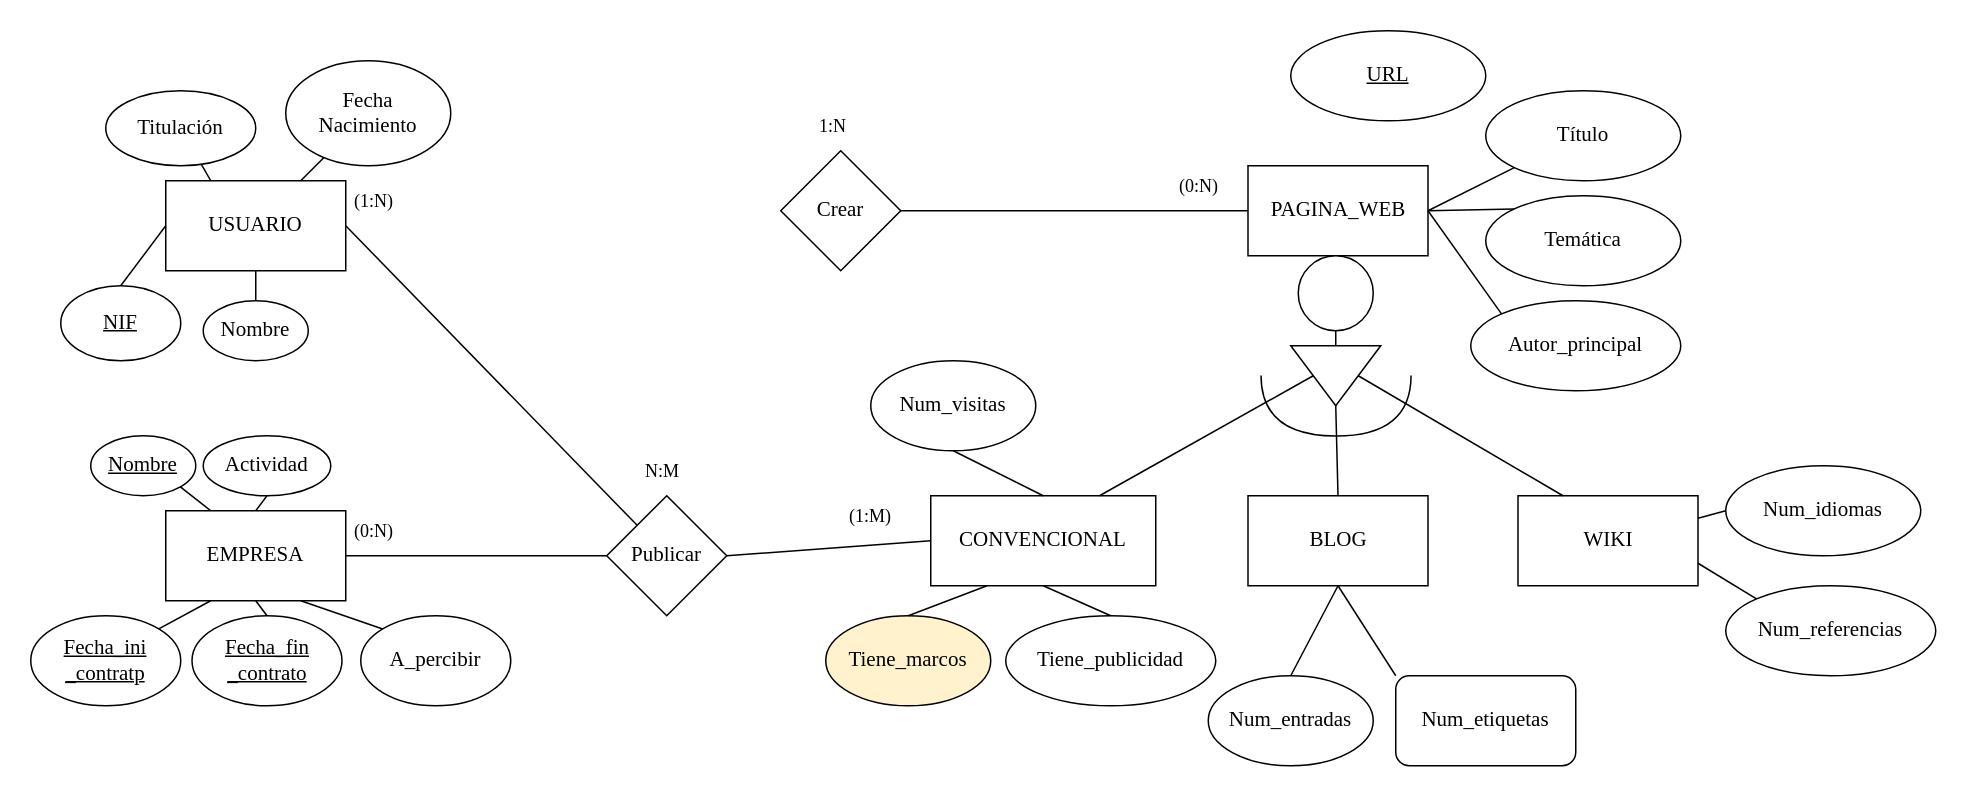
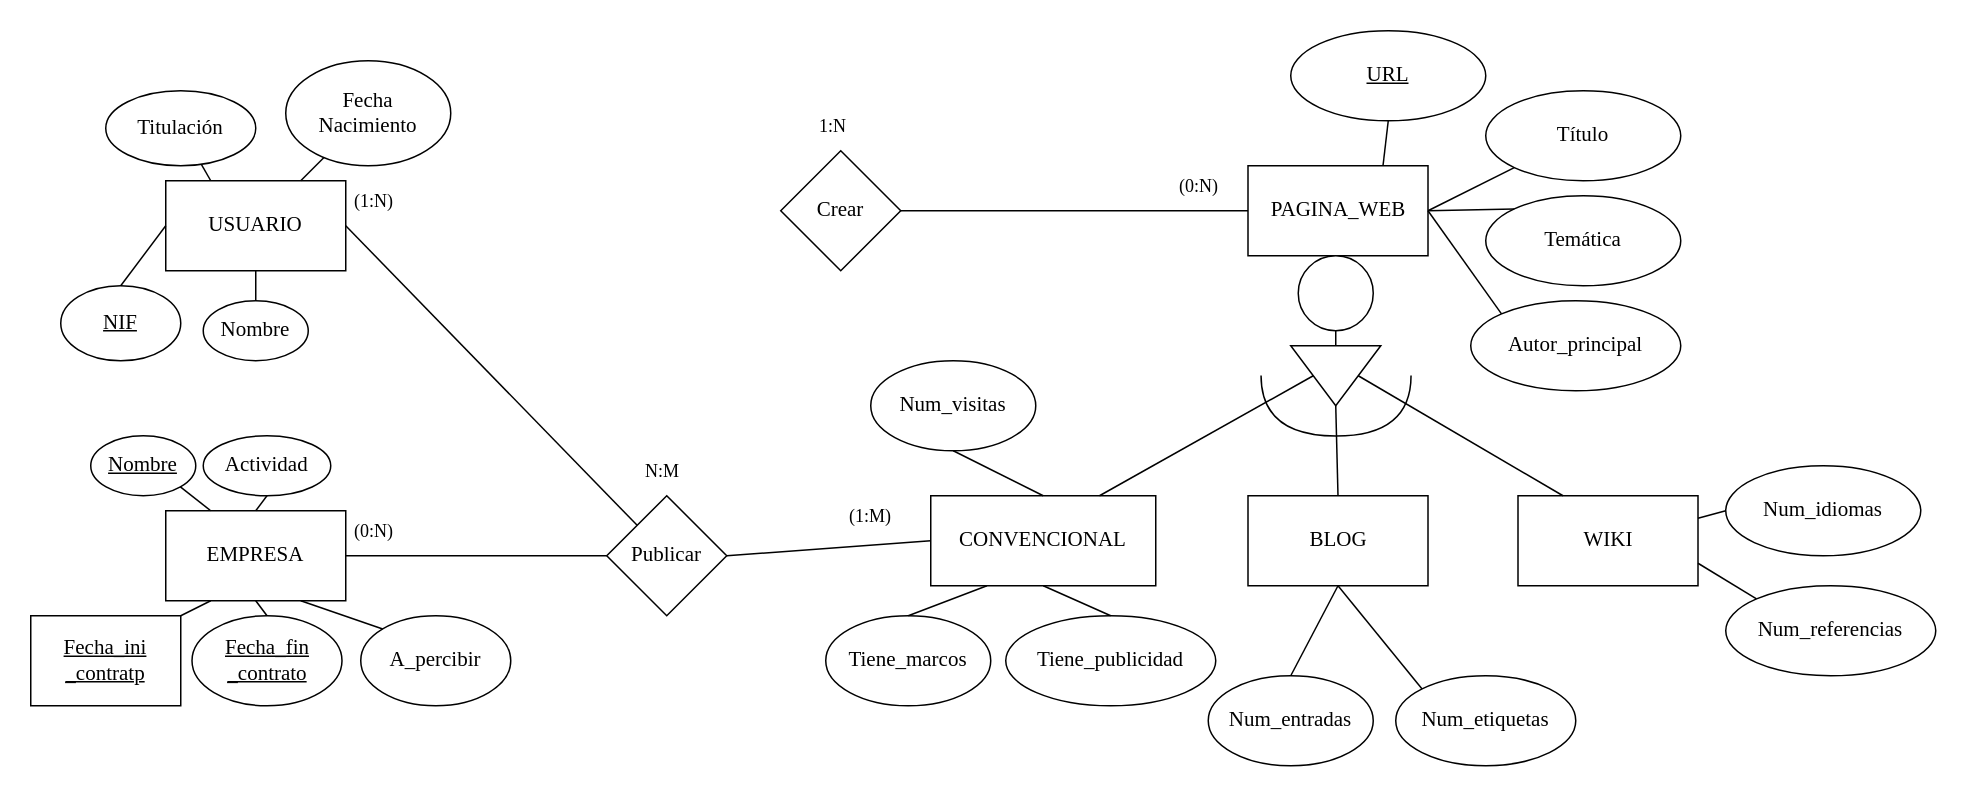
  <mxCell id="0" />
  <mxCell id="1" parent="0" />
  <mxCell id="2" value="USUARIO" style="rounded=0;whiteSpace=wrap;html=1;fontFamily=Comic Sans MS;fontSize=14;" parent="1" vertex="1"><mxGeometry x="110" y="120" width="120" height="60" as="geometry" /></mxCell>
  <mxCell id="3" value="PAGINA_WEB" style="rounded=0;whiteSpace=wrap;html=1;fontFamily=Comic Sans MS;fontSize=14;" parent="1" vertex="1"><mxGeometry x="831.5" y="110" width="120" height="60" as="geometry" /></mxCell>
  <mxCell id="4" value="CONVENCIONAL" style="rounded=0;whiteSpace=wrap;html=1;fontFamily=Comic Sans MS;fontSize=14;" parent="1" vertex="1"><mxGeometry x="620" y="330" width="150" height="60" as="geometry" /></mxCell>
  <mxCell id="5" value="BLOG" style="rounded=0;whiteSpace=wrap;html=1;fontFamily=Comic Sans MS;fontSize=14;" parent="1" vertex="1"><mxGeometry x="831.5" y="330" width="120" height="60" as="geometry" /></mxCell>
  <mxCell id="6" value="WIKI" style="rounded=0;whiteSpace=wrap;html=1;fontFamily=Comic Sans MS;fontSize=14;" parent="1" vertex="1"><mxGeometry x="1011.5" y="330" width="120" height="60" as="geometry" /></mxCell>
  <mxCell id="7" value="EMPRESA" style="rounded=0;whiteSpace=wrap;html=1;fontFamily=Comic Sans MS;fontSize=14;" parent="1" vertex="1"><mxGeometry x="110" y="340" width="120" height="60" as="geometry" /></mxCell>
  <mxCell id="8" value="&lt;div&gt;Fecha&lt;/div&gt;&lt;div&gt;Nacimiento&lt;br&gt;&lt;/div&gt;" style="ellipse;whiteSpace=wrap;html=1;fontFamily=Comic Sans MS;fontSize=14;" parent="1" vertex="1"><mxGeometry x="190" y="40" width="110" height="70" as="geometry" /></mxCell>
  <mxCell id="9" value="Titulación" style="ellipse;whiteSpace=wrap;html=1;fontFamily=Comic Sans MS;fontSize=14;" parent="1" vertex="1"><mxGeometry x="70" y="60" width="100" height="50" as="geometry" /></mxCell>
  <mxCell id="10" value="Nombre" style="ellipse;whiteSpace=wrap;html=1;fontFamily=Comic Sans MS;fontSize=14;" parent="1" vertex="1"><mxGeometry x="135" y="200" width="70" height="40" as="geometry" /></mxCell>
  <mxCell id="11" value="NIF" style="ellipse;whiteSpace=wrap;html=1;fontFamily=Comic Sans MS;fontSize=14;fontStyle=4" parent="1" vertex="1"><mxGeometry x="40" y="190" width="80" height="50" as="geometry" /></mxCell>
  <mxCell id="12" value="" style="endArrow=none;html=1;rounded=0;fontFamily=Comic Sans MS;fontSize=14;entryX=0.5;entryY=1;entryDx=0;entryDy=0;" parent="1" source="10" target="2" edge="1"><mxGeometry width="50" height="50" relative="1" as="geometry"><mxPoint x="240" y="220" as="sourcePoint" /><mxPoint x="240" y="170" as="targetPoint" /></mxGeometry></mxCell>
  <mxCell id="13" value="" style="endArrow=none;html=1;rounded=0;fontFamily=Comic Sans MS;fontSize=14;entryX=0;entryY=0.5;entryDx=0;entryDy=0;exitX=0.5;exitY=0;exitDx=0;exitDy=0;" parent="1" source="11" target="2" edge="1"><mxGeometry width="50" height="50" relative="1" as="geometry"><mxPoint x="60" y="200" as="sourcePoint" /><mxPoint x="110" y="150" as="targetPoint" /></mxGeometry></mxCell>
  <mxCell id="14" value="" style="endArrow=none;html=1;rounded=0;fontFamily=Comic Sans MS;fontSize=14;exitX=0.25;exitY=0;exitDx=0;exitDy=0;" parent="1" source="2" target="9" edge="1"><mxGeometry width="50" height="50" relative="1" as="geometry"><mxPoint x="140" y="140" as="sourcePoint" /><mxPoint x="190" y="90" as="targetPoint" /></mxGeometry></mxCell>
  <mxCell id="15" value="" style="endArrow=none;html=1;rounded=0;fontFamily=Comic Sans MS;fontSize=14;exitX=0.75;exitY=0;exitDx=0;exitDy=0;" parent="1" source="2" target="8" edge="1"><mxGeometry width="50" height="50" relative="1" as="geometry"><mxPoint x="170" y="130" as="sourcePoint" /><mxPoint x="220" y="80" as="targetPoint" /></mxGeometry></mxCell>
  <mxCell id="16" value="Crear" style="rhombus;whiteSpace=wrap;html=1;fontFamily=Comic Sans MS;fontSize=14;" parent="1" vertex="1"><mxGeometry x="520" y="100" width="80" height="80" as="geometry" /></mxCell>
  <mxCell id="17" value="" style="endArrow=none;html=1;rounded=0;fontFamily=Comic Sans MS;fontSize=14;exitX=1;exitY=0.5;exitDx=0;exitDy=0;" parent="1" source="2" target="19" edge="1"><mxGeometry width="50" height="50" relative="1" as="geometry"><mxPoint x="390" y="170" as="sourcePoint" /><mxPoint x="440" y="120" as="targetPoint" /></mxGeometry></mxCell>
  <mxCell id="18" value="" style="endArrow=none;html=1;rounded=0;fontFamily=Comic Sans MS;fontSize=14;exitX=1;exitY=0.5;exitDx=0;exitDy=0;entryX=0;entryY=0.5;entryDx=0;entryDy=0;" parent="1" source="16" target="3" edge="1"><mxGeometry width="50" height="50" relative="1" as="geometry"><mxPoint x="640" y="170" as="sourcePoint" /><mxPoint x="830" y="140" as="targetPoint" /></mxGeometry></mxCell>
  <mxCell id="19" value="Publicar" style="rhombus;whiteSpace=wrap;html=1;fontFamily=Comic Sans MS;fontSize=14;" parent="1" vertex="1"><mxGeometry x="404" y="330" width="80" height="80" as="geometry" /></mxCell>
  <mxCell id="20" value="" style="endArrow=none;html=1;rounded=0;fontFamily=Comic Sans MS;fontSize=14;exitX=1;exitY=0.5;exitDx=0;exitDy=0;entryX=0;entryY=0.5;entryDx=0;entryDy=0;" parent="1" source="7" target="19" edge="1"><mxGeometry width="50" height="50" relative="1" as="geometry"><mxPoint x="290" y="390" as="sourcePoint" /><mxPoint x="340" y="340" as="targetPoint" /></mxGeometry></mxCell>
  <mxCell id="21" value="" style="endArrow=none;html=1;rounded=0;fontFamily=Comic Sans MS;fontSize=14;exitX=1;exitY=0.5;exitDx=0;exitDy=0;entryX=0;entryY=0.5;entryDx=0;entryDy=0;" parent="1" source="19" target="4" edge="1"><mxGeometry width="50" height="50" relative="1" as="geometry"><mxPoint x="510" y="400" as="sourcePoint" /><mxPoint x="560" y="350" as="targetPoint" /></mxGeometry></mxCell>
  <mxCell id="22" value="" style="triangle;whiteSpace=wrap;html=1;fontFamily=Comic Sans MS;fontSize=14;rotation=90;" parent="1" vertex="1"><mxGeometry x="870" y="220" width="40" height="60" as="geometry" /></mxCell>
  <mxCell id="23" value="" style="ellipse;whiteSpace=wrap;html=1;aspect=fixed;fontFamily=Comic Sans MS;fontSize=14;" parent="1" vertex="1"><mxGeometry x="865" y="170" width="50" height="50" as="geometry" /></mxCell>
  <mxCell id="24" value="" style="endArrow=none;html=1;rounded=0;fontFamily=Comic Sans MS;fontSize=14;exitX=0;exitY=0.5;exitDx=0;exitDy=0;entryX=0.5;entryY=1;entryDx=0;entryDy=0;" parent="1" source="22" target="23" edge="1"><mxGeometry width="50" height="50" relative="1" as="geometry"><mxPoint x="990" y="250" as="sourcePoint" /><mxPoint x="1040" y="200" as="targetPoint" /></mxGeometry></mxCell>
  <mxCell id="25" value="" style="endArrow=none;html=1;rounded=0;fontFamily=Comic Sans MS;fontSize=14;entryX=0.5;entryY=1;entryDx=0;entryDy=0;exitX=0.75;exitY=0;exitDx=0;exitDy=0;" parent="1" source="4" target="22" edge="1"><mxGeometry width="50" height="50" relative="1" as="geometry"><mxPoint x="710" y="330" as="sourcePoint" /><mxPoint x="780" y="270" as="targetPoint" /></mxGeometry></mxCell>
  <mxCell id="26" value="" style="endArrow=none;html=1;rounded=0;fontFamily=Comic Sans MS;fontSize=14;exitX=0.5;exitY=0;exitDx=0;exitDy=0;entryX=1;entryY=0.5;entryDx=0;entryDy=0;" parent="1" source="5" target="22" edge="1"><mxGeometry width="50" height="50" relative="1" as="geometry"><mxPoint x="890" y="320" as="sourcePoint" /><mxPoint x="940" y="270" as="targetPoint" /></mxGeometry></mxCell>
  <mxCell id="27" value="" style="endArrow=none;html=1;rounded=0;fontFamily=Comic Sans MS;fontSize=14;entryX=0.5;entryY=0;entryDx=0;entryDy=0;exitX=0.25;exitY=0;exitDx=0;exitDy=0;" parent="1" source="6" target="22" edge="1"><mxGeometry width="50" height="50" relative="1" as="geometry"><mxPoint x="950" y="310" as="sourcePoint" /><mxPoint x="1000" y="260" as="targetPoint" /></mxGeometry></mxCell>
- <mxCell id="28" value="&lt;div&gt;Fecha_ini&lt;/div&gt;&lt;div&gt;_contratp&lt;/div&gt;" style="ellipse;whiteSpace=wrap;html=1;fontFamily=Comic Sans MS;fontSize=14;fontStyle=4" parent="1" vertex="1"><mxGeometry x="20" y="410" width="100" height="60" as="geometry" /></mxCell>
+ <mxCell id="28" value="&lt;div&gt;Fecha_ini&lt;/div&gt;&lt;div&gt;_contratp&lt;/div&gt;" style="whiteSpace=wrap;html=1;fontFamily=Comic Sans MS;fontSize=14;fontStyle=4;rounded=0;" parent="1" vertex="1"><mxGeometry x="20" y="410" width="100" height="60" as="geometry" /></mxCell>
  <mxCell id="29" value="&lt;div&gt;Fecha_fin&lt;/div&gt;&lt;div&gt;_contrato&lt;/div&gt;" style="ellipse;whiteSpace=wrap;html=1;fontFamily=Comic Sans MS;fontSize=14;fontStyle=4" parent="1" vertex="1"><mxGeometry x="127.5" y="410" width="100" height="60" as="geometry" /></mxCell>
  <mxCell id="30" value="A_percibir" style="ellipse;whiteSpace=wrap;html=1;fontFamily=Comic Sans MS;fontSize=14;" parent="1" vertex="1"><mxGeometry x="240" y="410" width="100" height="60" as="geometry" /></mxCell>
  <mxCell id="31" value="Nombre" style="ellipse;whiteSpace=wrap;html=1;fontFamily=Comic Sans MS;fontSize=14;fontStyle=4" parent="1" vertex="1"><mxGeometry x="60" y="290" width="70" height="40" as="geometry" /></mxCell>
  <mxCell id="32" value="Actividad" style="ellipse;whiteSpace=wrap;html=1;fontFamily=Comic Sans MS;fontSize=14;" parent="1" vertex="1"><mxGeometry x="135" y="290" width="85" height="40" as="geometry" /></mxCell>
  <mxCell id="33" value="" style="endArrow=none;html=1;rounded=0;fontFamily=Comic Sans MS;fontSize=14;exitX=0.5;exitY=0;exitDx=0;exitDy=0;entryX=0.5;entryY=1;entryDx=0;entryDy=0;" parent="1" source="29" target="7" edge="1"><mxGeometry width="50" height="50" relative="1" as="geometry"><mxPoint x="210" y="450" as="sourcePoint" /><mxPoint x="260" y="400" as="targetPoint" /></mxGeometry></mxCell>
  <mxCell id="34" value="" style="endArrow=none;html=1;rounded=0;fontFamily=Comic Sans MS;fontSize=14;entryX=0.75;entryY=1;entryDx=0;entryDy=0;exitX=0;exitY=0;exitDx=0;exitDy=0;" parent="1" source="30" target="7" edge="1"><mxGeometry width="50" height="50" relative="1" as="geometry"><mxPoint x="220" y="460" as="sourcePoint" /><mxPoint x="270" y="410" as="targetPoint" /></mxGeometry></mxCell>
  <mxCell id="35" value="" style="endArrow=none;html=1;rounded=0;fontFamily=Comic Sans MS;fontSize=14;entryX=1;entryY=0;entryDx=0;entryDy=0;exitX=0.25;exitY=1;exitDx=0;exitDy=0;" parent="1" source="7" target="28" edge="1"><mxGeometry width="50" height="50" relative="1" as="geometry"><mxPoint x="230" y="470" as="sourcePoint" /><mxPoint x="222.746" y="466.763" as="targetPoint" /></mxGeometry></mxCell>
  <mxCell id="36" value="" style="endArrow=none;html=1;rounded=0;fontFamily=Comic Sans MS;fontSize=14;entryX=0.25;entryY=0;entryDx=0;entryDy=0;exitX=1;exitY=1;exitDx=0;exitDy=0;" parent="1" source="31" target="7" edge="1"><mxGeometry width="50" height="50" relative="1" as="geometry"><mxPoint x="150" y="410" as="sourcePoint" /><mxPoint x="126.82" y="428.787" as="targetPoint" /></mxGeometry></mxCell>
  <mxCell id="37" value="" style="endArrow=none;html=1;rounded=0;fontFamily=Comic Sans MS;fontSize=14;entryX=0.5;entryY=0;entryDx=0;entryDy=0;exitX=0.5;exitY=1;exitDx=0;exitDy=0;" parent="1" source="32" target="7" edge="1"><mxGeometry width="50" height="50" relative="1" as="geometry"><mxPoint x="160" y="420" as="sourcePoint" /><mxPoint x="136.82" y="438.787" as="targetPoint" /></mxGeometry></mxCell>
- <mxCell id="38" value="Tiene_marcos" style="ellipse;whiteSpace=wrap;html=1;fontFamily=Comic Sans MS;fontSize=14;fillColor=#fff2cc;" parent="1" vertex="1"><mxGeometry x="550" y="410" width="110" height="60" as="geometry" /></mxCell>
+ <mxCell id="38" value="Tiene_marcos" style="ellipse;whiteSpace=wrap;html=1;fontFamily=Comic Sans MS;fontSize=14;" parent="1" vertex="1"><mxGeometry x="550" y="410" width="110" height="60" as="geometry" /></mxCell>
  <mxCell id="39" value="Tiene_publicidad" style="ellipse;whiteSpace=wrap;html=1;fontFamily=Comic Sans MS;fontSize=14;" parent="1" vertex="1"><mxGeometry x="670" y="410" width="140" height="60" as="geometry" /></mxCell>
  <mxCell id="40" value="Num_visitas" style="ellipse;whiteSpace=wrap;html=1;fontFamily=Comic Sans MS;fontSize=14;" parent="1" vertex="1"><mxGeometry x="580" y="240" width="110" height="60" as="geometry" /></mxCell>
  <mxCell id="41" value="Num_entradas" style="ellipse;whiteSpace=wrap;html=1;fontFamily=Comic Sans MS;fontSize=14;" parent="1" vertex="1"><mxGeometry x="805" y="450" width="110" height="60" as="geometry" /></mxCell>
- <mxCell id="42" value="Num_etiquetas" style="whiteSpace=wrap;html=1;fontFamily=Comic Sans MS;fontSize=14;rounded=1;" parent="1" vertex="1"><mxGeometry x="930" y="450" width="120" height="60" as="geometry" /></mxCell>
+ <mxCell id="42" value="Num_etiquetas" style="ellipse;whiteSpace=wrap;html=1;fontFamily=Comic Sans MS;fontSize=14;" parent="1" vertex="1"><mxGeometry x="930" y="450" width="120" height="60" as="geometry" /></mxCell>
  <mxCell id="43" value="Num_referencias" style="ellipse;whiteSpace=wrap;html=1;fontFamily=Comic Sans MS;fontSize=14;" parent="1" vertex="1"><mxGeometry x="1150" y="390" width="140" height="60" as="geometry" /></mxCell>
  <mxCell id="44" value="Num_idiomas" style="ellipse;whiteSpace=wrap;html=1;fontFamily=Comic Sans MS;fontSize=14;" parent="1" vertex="1"><mxGeometry x="1150" y="310" width="130" height="60" as="geometry" /></mxCell>
  <mxCell id="45" value="" style="endArrow=none;html=1;rounded=0;fontFamily=Comic Sans MS;fontSize=14;entryX=0.5;entryY=0;entryDx=0;entryDy=0;exitX=0.25;exitY=1;exitDx=0;exitDy=0;" parent="1" source="4" target="38" edge="1"><mxGeometry width="50" height="50" relative="1" as="geometry"><mxPoint x="660" y="530" as="sourcePoint" /><mxPoint x="710" y="480" as="targetPoint" /></mxGeometry></mxCell>
  <mxCell id="46" value="" style="endArrow=none;html=1;rounded=0;fontFamily=Comic Sans MS;fontSize=14;entryX=0.5;entryY=1;entryDx=0;entryDy=0;exitX=0.5;exitY=0;exitDx=0;exitDy=0;" parent="1" source="39" target="4" edge="1"><mxGeometry width="50" height="50" relative="1" as="geometry"><mxPoint x="670" y="540" as="sourcePoint" /><mxPoint x="720" y="490" as="targetPoint" /></mxGeometry></mxCell>
  <mxCell id="47" value="" style="endArrow=none;html=1;rounded=0;fontFamily=Comic Sans MS;fontSize=14;entryX=0.5;entryY=1;entryDx=0;entryDy=0;exitX=0.5;exitY=0;exitDx=0;exitDy=0;" parent="1" source="4" target="40" edge="1"><mxGeometry width="50" height="50" relative="1" as="geometry"><mxPoint x="680" y="550" as="sourcePoint" /><mxPoint x="730" y="500" as="targetPoint" /></mxGeometry></mxCell>
  <mxCell id="48" value="" style="endArrow=none;html=1;rounded=0;fontFamily=Comic Sans MS;fontSize=14;entryX=0.5;entryY=1;entryDx=0;entryDy=0;exitX=0.5;exitY=0;exitDx=0;exitDy=0;" parent="1" source="41" target="5" edge="1"><mxGeometry width="50" height="50" relative="1" as="geometry"><mxPoint x="830" y="570" as="sourcePoint" /><mxPoint x="880" y="520" as="targetPoint" /></mxGeometry></mxCell>
  <mxCell id="49" value="" style="endArrow=none;html=1;rounded=0;fontFamily=Comic Sans MS;fontSize=14;entryX=0.5;entryY=1;entryDx=0;entryDy=0;exitX=0;exitY=0;exitDx=0;exitDy=0;" parent="1" source="42" target="5" edge="1"><mxGeometry width="50" height="50" relative="1" as="geometry"><mxPoint x="840" y="580" as="sourcePoint" /><mxPoint x="890" y="530" as="targetPoint" /></mxGeometry></mxCell>
  <mxCell id="50" value="" style="endArrow=none;html=1;rounded=0;fontFamily=Comic Sans MS;fontSize=14;entryX=0;entryY=0;entryDx=0;entryDy=0;exitX=1;exitY=0.75;exitDx=0;exitDy=0;" parent="1" source="6" target="43" edge="1"><mxGeometry width="50" height="50" relative="1" as="geometry"><mxPoint x="1200" y="500" as="sourcePoint" /><mxPoint x="1250" y="450" as="targetPoint" /></mxGeometry></mxCell>
  <mxCell id="51" value="" style="endArrow=none;html=1;rounded=0;fontFamily=Comic Sans MS;fontSize=14;entryX=0;entryY=0.5;entryDx=0;entryDy=0;exitX=1;exitY=0.25;exitDx=0;exitDy=0;" parent="1" source="6" target="44" edge="1"><mxGeometry width="50" height="50" relative="1" as="geometry"><mxPoint x="1141.5" y="385" as="sourcePoint" /><mxPoint x="1180.252" y="408.895" as="targetPoint" /></mxGeometry></mxCell>
  <mxCell id="52" value="Título" style="ellipse;whiteSpace=wrap;html=1;fontFamily=Comic Sans MS;fontSize=14;" parent="1" vertex="1"><mxGeometry x="990" y="60" width="130" height="60" as="geometry" /></mxCell>
  <mxCell id="53" value="URL" style="ellipse;whiteSpace=wrap;html=1;fontFamily=Comic Sans MS;fontSize=14;fontStyle=4" parent="1" vertex="1"><mxGeometry x="860" y="20" width="130" height="60" as="geometry" /></mxCell>
  <mxCell id="54" value="Temática" style="ellipse;whiteSpace=wrap;html=1;fontFamily=Comic Sans MS;fontSize=14;" parent="1" vertex="1"><mxGeometry x="990" y="130" width="130" height="60" as="geometry" /></mxCell>
  <mxCell id="55" value="Autor_principal" style="ellipse;whiteSpace=wrap;html=1;fontFamily=Comic Sans MS;fontSize=14;" parent="1" vertex="1"><mxGeometry x="980" y="200" width="140" height="60" as="geometry" /></mxCell>
  <mxCell id="56" value="" style="endArrow=none;html=1;rounded=0;fontFamily=Comic Sans MS;fontSize=14;entryX=0;entryY=0;entryDx=0;entryDy=0;exitX=1;exitY=0.5;exitDx=0;exitDy=0;" parent="1" source="3" target="55" edge="1"><mxGeometry width="50" height="50" relative="1" as="geometry"><mxPoint x="970" y="220" as="sourcePoint" /><mxPoint x="1020" y="170" as="targetPoint" /></mxGeometry></mxCell>
  <mxCell id="57" value="" style="endArrow=none;html=1;rounded=0;fontFamily=Comic Sans MS;fontSize=14;entryX=0;entryY=0;entryDx=0;entryDy=0;exitX=1;exitY=0.5;exitDx=0;exitDy=0;" parent="1" source="3" target="54" edge="1"><mxGeometry width="50" height="50" relative="1" as="geometry"><mxPoint x="960" y="140" as="sourcePoint" /><mxPoint x="1008.859" y="218.87" as="targetPoint" /></mxGeometry></mxCell>
  <mxCell id="58" value="" style="endArrow=none;html=1;rounded=0;fontFamily=Comic Sans MS;fontSize=14;entryX=0;entryY=1;entryDx=0;entryDy=0;exitX=1;exitY=0.5;exitDx=0;exitDy=0;" parent="1" source="3" target="52" edge="1"><mxGeometry width="50" height="50" relative="1" as="geometry"><mxPoint x="961.5" y="135" as="sourcePoint" /><mxPoint x="1018.859" y="148.87" as="targetPoint" /></mxGeometry></mxCell>
+ <mxCell id="59" value="" style="endArrow=none;html=1;rounded=0;fontFamily=Comic Sans MS;fontSize=14;entryX=0.5;entryY=1;entryDx=0;entryDy=0;exitX=0.75;exitY=0;exitDx=0;exitDy=0;" parent="1" source="3" target="53" edge="1"><mxGeometry width="50" height="50" relative="1" as="geometry"><mxPoint x="971.5" y="145" as="sourcePoint" /><mxPoint x="1028.859" y="158.87" as="targetPoint" /></mxGeometry></mxCell>
  <mxCell id="60" value="" style="shape=requiredInterface;html=1;verticalLabelPosition=bottom;sketch=0;fontFamily=Comic Sans MS;fontSize=14;rotation=90;" parent="1" vertex="1"><mxGeometry x="870" y="220" width="40.39" height="100" as="geometry" /></mxCell>
  <mxCell id="61" value="(1:N)" style="text;strokeColor=none;fillColor=none;spacingLeft=4;spacingRight=4;overflow=hidden;rotatable=0;points=[[0,0.5],[1,0.5]];portConstraint=eastwest;fontSize=12;fontFamily=Comic Sans MS;" parent="1" vertex="1"><mxGeometry x="230" y="120" width="50" height="30" as="geometry" /></mxCell>
  <mxCell id="62" value="(0:N)" style="text;strokeColor=none;fillColor=none;spacingLeft=4;spacingRight=4;overflow=hidden;rotatable=0;points=[[0,0.5],[1,0.5]];portConstraint=eastwest;fontSize=12;fontFamily=Comic Sans MS;" parent="1" vertex="1"><mxGeometry x="780" y="110" width="51.5" height="30" as="geometry" /></mxCell>
  <mxCell id="63" value="(0:N)" style="text;strokeColor=none;fillColor=none;spacingLeft=4;spacingRight=4;overflow=hidden;rotatable=0;points=[[0,0.5],[1,0.5]];portConstraint=eastwest;fontSize=12;fontFamily=Comic Sans MS;" parent="1" vertex="1"><mxGeometry x="230" y="340" width="50" height="30" as="geometry" /></mxCell>
  <mxCell id="64" value="(1:M)" style="text;strokeColor=none;fillColor=none;spacingLeft=4;spacingRight=4;overflow=hidden;rotatable=0;points=[[0,0.5],[1,0.5]];portConstraint=eastwest;fontSize=12;fontFamily=Comic Sans MS;" parent="1" vertex="1"><mxGeometry x="560" y="330" width="50" height="30" as="geometry" /></mxCell>
  <mxCell id="65" value="1:N" style="text;strokeColor=none;fillColor=none;spacingLeft=4;spacingRight=4;overflow=hidden;rotatable=0;points=[[0,0.5],[1,0.5]];portConstraint=eastwest;fontSize=12;fontFamily=Comic Sans MS;" parent="1" vertex="1"><mxGeometry x="540" y="70" width="40" height="30" as="geometry" /></mxCell>
  <mxCell id="66" value="N:M" style="text;strokeColor=none;fillColor=none;spacingLeft=4;spacingRight=4;overflow=hidden;rotatable=0;points=[[0,0.5],[1,0.5]];portConstraint=eastwest;fontSize=12;fontFamily=Comic Sans MS;" parent="1" vertex="1"><mxGeometry x="424" y="300" width="40" height="30" as="geometry" /></mxCell>
